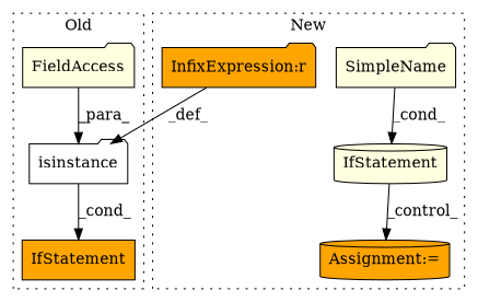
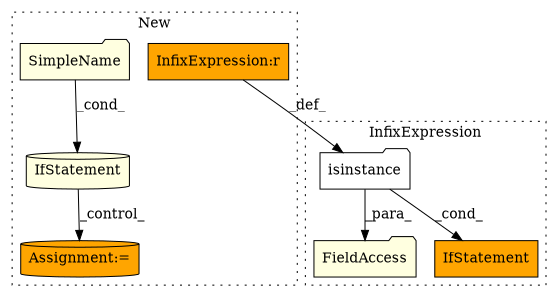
  digraph {
    node [a=25 fillcolor=lightyellow l="4,2" shape=folder style=filled]
    n1 [a=32 fillcolor=white l="11,1" label=isinstance s="991,1031"]
    n2 [a=22 l=19 label=FieldAccess s=1012]
    n3 [fillcolor=orange label=IfStatement s="987,1032" shape=box]
    n4 [label=IfStatement s="3082,3101" shape=cylinder]
-   n5 [a=27 fillcolor=orange l=4 label="InfixExpression:r" s=3093]
+   n5 [a=27 fillcolor=orange l=4 label="InfixExpression:r" s=3093 shape=box]
    n6 [a=42 label=SimpleName l=""]
    n7 [a=7 fillcolor=orange l=1 label="Assignment:=" s=3305 shape=cylinder]
    subgraph cluster_1 {
-     label=Old
+     label=InfixExpression
      style=dotted
      n1
      n2
      n3
    }
    subgraph cluster_2 {
      label=New
      style=dotted
      n4
      n5
      n6
      n7
    }
    n1 -> n3 [label=_cond_]
-   n2 -> n1 [label=_para_]
+   n1 -> n2 [label=_para_]
    n4 -> n7 [label=_control_]
    n5 -> n1 [label=_def_]
    n6 -> n4 [label=_cond_]
  }
